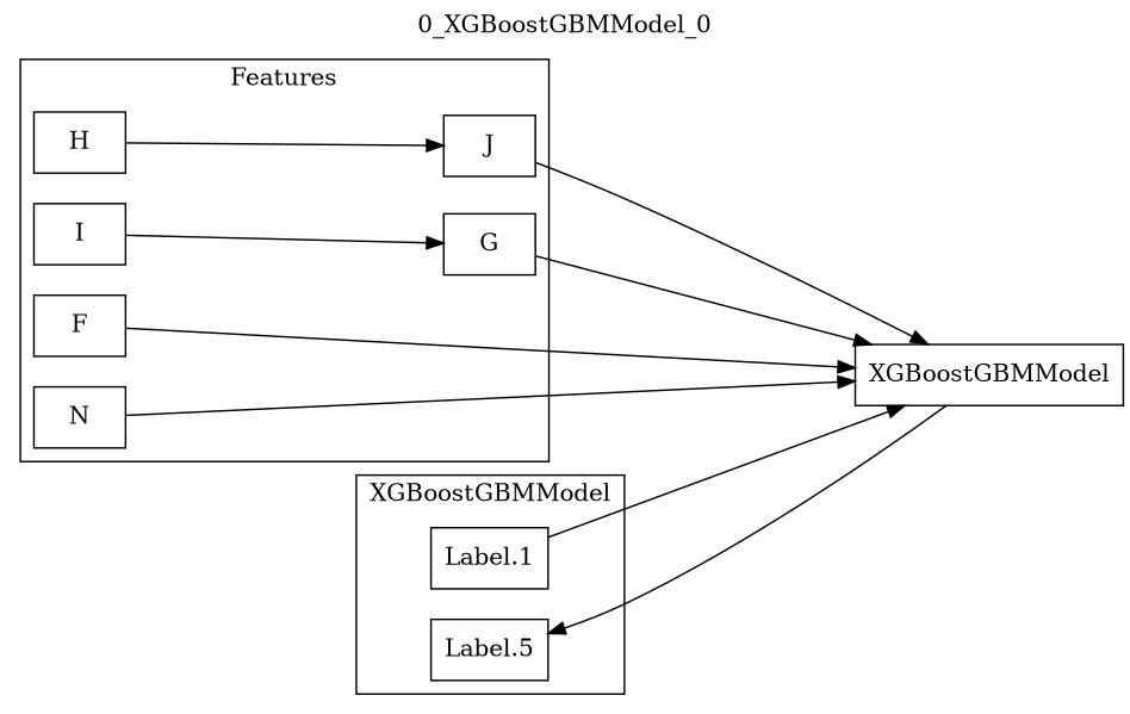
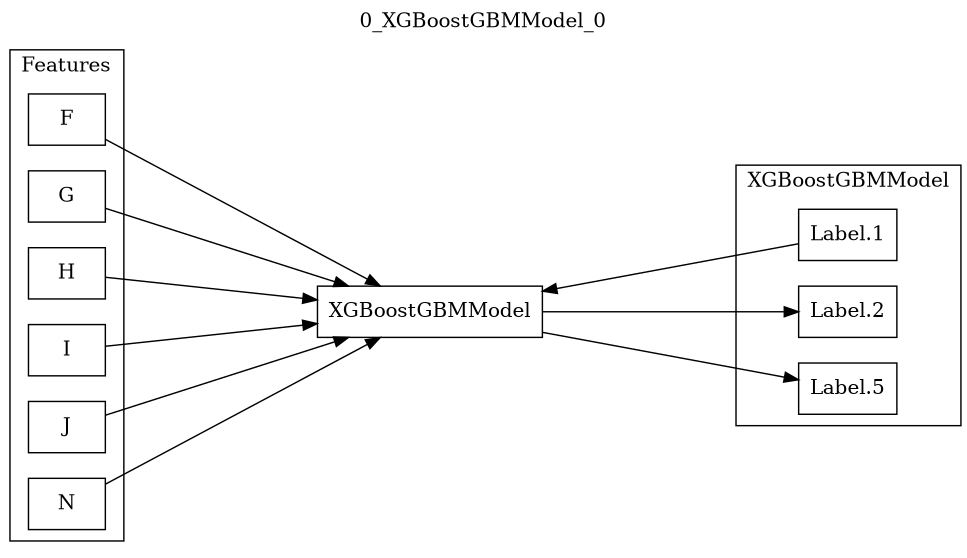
  digraph {
    label="0_XGBoostGBMModel_0"
    labelloc=t
    rankdir=LR
    ranksep=2
    node [shape=box]
    n1 [label=F]
    n2 [label=G]
    n3 [label=H]
    n4 [label=I]
    n5 [label=J]
    n6 [label=N]
    n7 [label="Label.1"]
+   n8 [label="Label.2"]
    n9 [label="Label.5"]
    n10 [label=XGBoostGBMModel]
    subgraph cluster_1 {
      label=Features
      n1
      n2
      n3
      n4
      n5
      n6
    }
    subgraph cluster_2 {
      label=XGBoostGBMModel
      n7
+     n8
      n9
    }
    n1 -> n10
    n2 -> n10
-   n3 -> n5
-   n4 -> n2
+   n3 -> n10
+   n4 -> n10
    n5 -> n10
    n6 -> n10
    n7 -> n10
+   n10 -> n8
    n10 -> n9
  }
